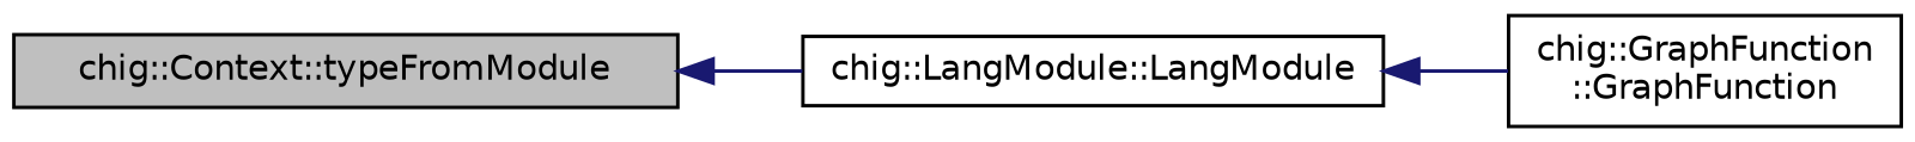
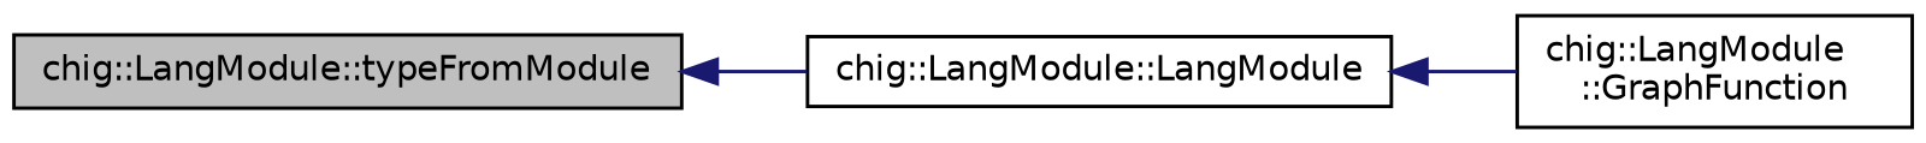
  digraph {
    rankdir=LR
    node [color=black fillcolor=white fontname=Helvetica fontsize=10 shape=record style=filled]
    edge [color=midnightblue dir=back fontname=Helvetica fontsize=10 labelfontname=Helvetica labelfontsize=10 style=solid]
-   n1 [fillcolor=grey75 fontcolor=black height=0.2 label="chig::Context::typeFromModule" width=0.4]
+   n1 [fillcolor=grey75 fontcolor=black height=0.2 label="chig::LangModule::typeFromModule" width=0.4]
    n2 [height=0.2 label="chig::LangModule::LangModule" width=0.4]
-   n3 [height=0.2 label="chig::GraphFunction\l::GraphFunction" width=0.4]
+   n3 [height=0.2 label="chig::LangModule\l::GraphFunction" width=0.4]
    n1 -> n2
    n2 -> n3
  }
